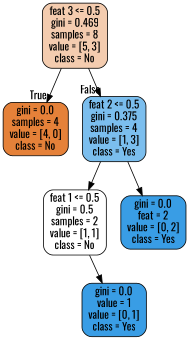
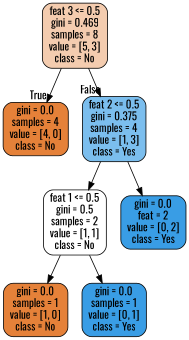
  digraph {
    fontname=Oswald
    node [color=black fillcolor="#e58139ff" fontname=Oswald shape=box style="filled, rounded"]
    edge [fontname=Oswald]
    n1 [fillcolor="#e5813966" label="feat 3 <= 0.5\ngini = 0.469\nsamples = 8\nvalue = [5, 3]\nclass = No"]
    n2 [label="gini = 0.0\nsamples = 4\nvalue = [4, 0]\nclass = No"]
    n3 [fillcolor="#399de5aa" label="feat 2 <= 0.5\ngini = 0.375\nsamples = 4\nvalue = [1, 3]\nclass = Yes"]
    n4 [fillcolor="#e5813900" label="feat 1 <= 0.5\ngini = 0.5\nsamples = 2\nvalue = [1, 1]\nclass = No"]
    n5 [fillcolor="#399de5ff" label="gini = 0.0\nfeat = 2\nvalue = [0, 2]\nclass = Yes"]
-   n7 [fillcolor="#399de5ff" label="gini = 0.0\nvalue = 1\nvalue = [0, 1]\nclass = Yes"]
+   n6 [label="gini = 0.0\nsamples = 1\nvalue = [1, 0]\nclass = No"]
+   n7 [fillcolor="#399de5ff" label="gini = 0.0\nsamples = 1\nvalue = [0, 1]\nclass = Yes"]
    n1 -> n2 [headlabel=True labelangle=45 labeldistance=2.5]
    n1 -> n3 [headlabel=False labelangle=-45 labeldistance=2.5]
    n3 -> n4
    n3 -> n5
+   n4 -> n6
    n4 -> n7
  }
